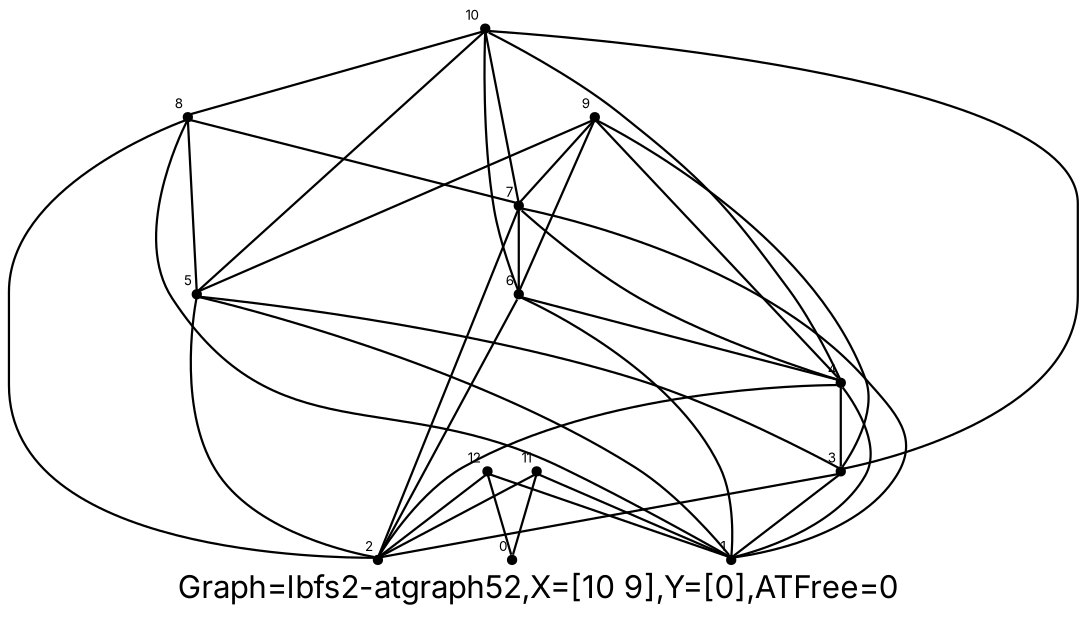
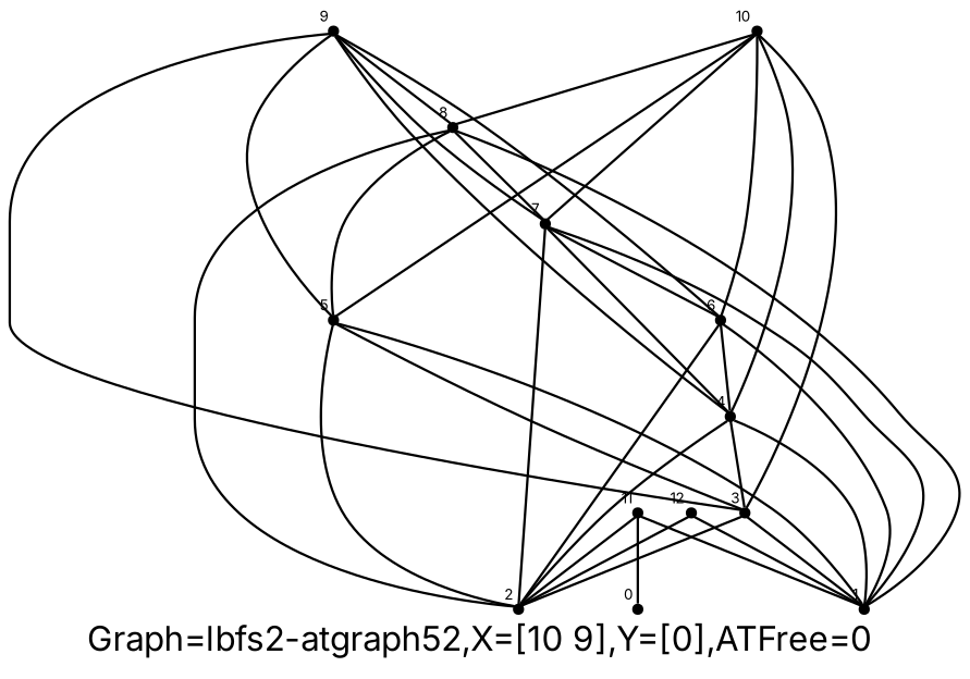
  graph {
    label="Graph=lbfs2-atgraph52,X=[10 9],Y=[0],ATFree=0 "
    labelloc=bottom
    fontname=Inter
    node [fontsize=6 shape=point fontname=Inter]
    edge [fontname=Inter]
    0 [xlabel=0]
    1 [xlabel=1]
    2 [xlabel=2]
    3 [xlabel=3]
    4 [xlabel=4]
    5 [xlabel=5]
    6 [xlabel=6]
    7 [xlabel=7]
    8 [xlabel=8]
    9 [xlabel=9]
    10 [xlabel=10]
    11 [xlabel=11]
    12 [xlabel=12]
    3 -- 1
    3 -- 2
    4 -- 1
    4 -- 2
    4 -- 3
    5 -- 1
    5 -- 2
    5 -- 3
    6 -- 1
    6 -- 2
    6 -- 4
    7 -- 1
    7 -- 2
    7 -- 4
    7 -- 6
    8 -- 1
    8 -- 2
    8 -- 5
    8 -- 7
    9 -- 3
    9 -- 4
    9 -- 5
    9 -- 6
    9 -- 7
+   9 -- 8
    10 -- 3
    10 -- 4
    10 -- 5
    10 -- 6
    10 -- 7
    10 -- 8
    11 -- 0
    11 -- 1
    11 -- 2
-   12 -- 0
    12 -- 1
    12 -- 2
  }
